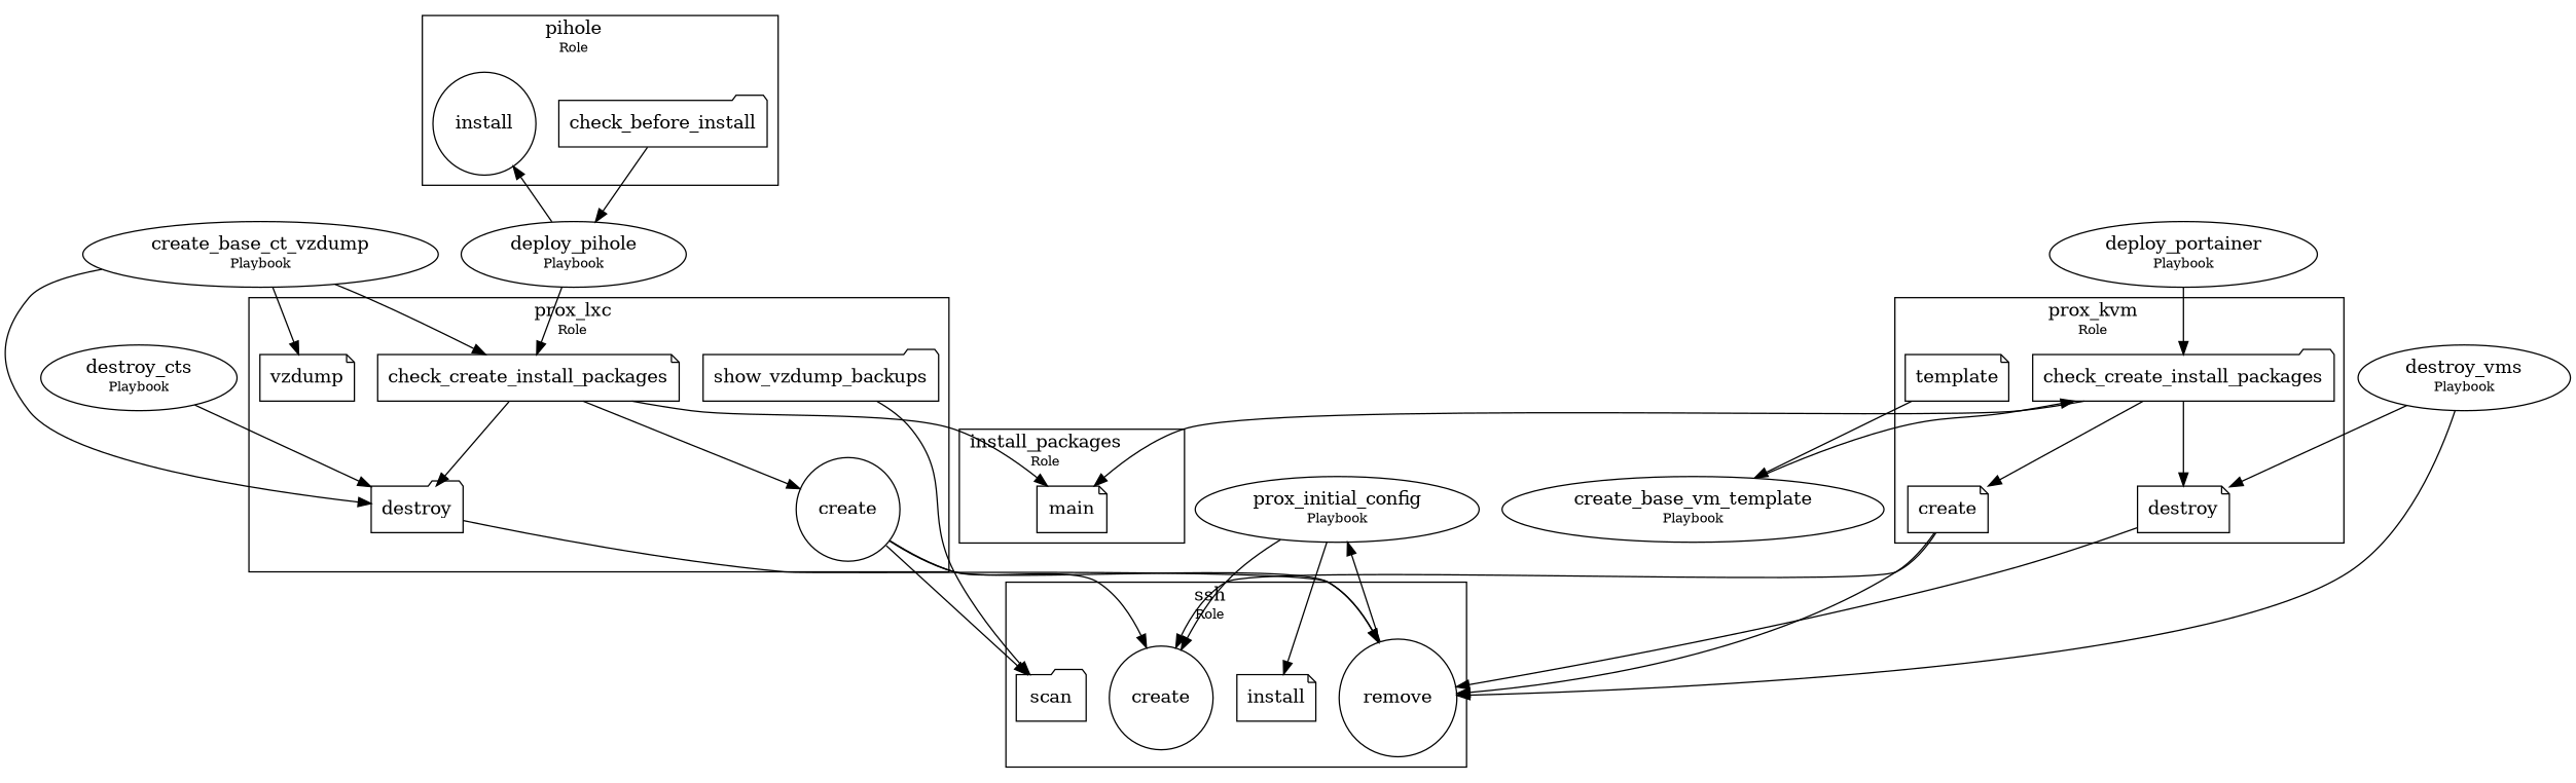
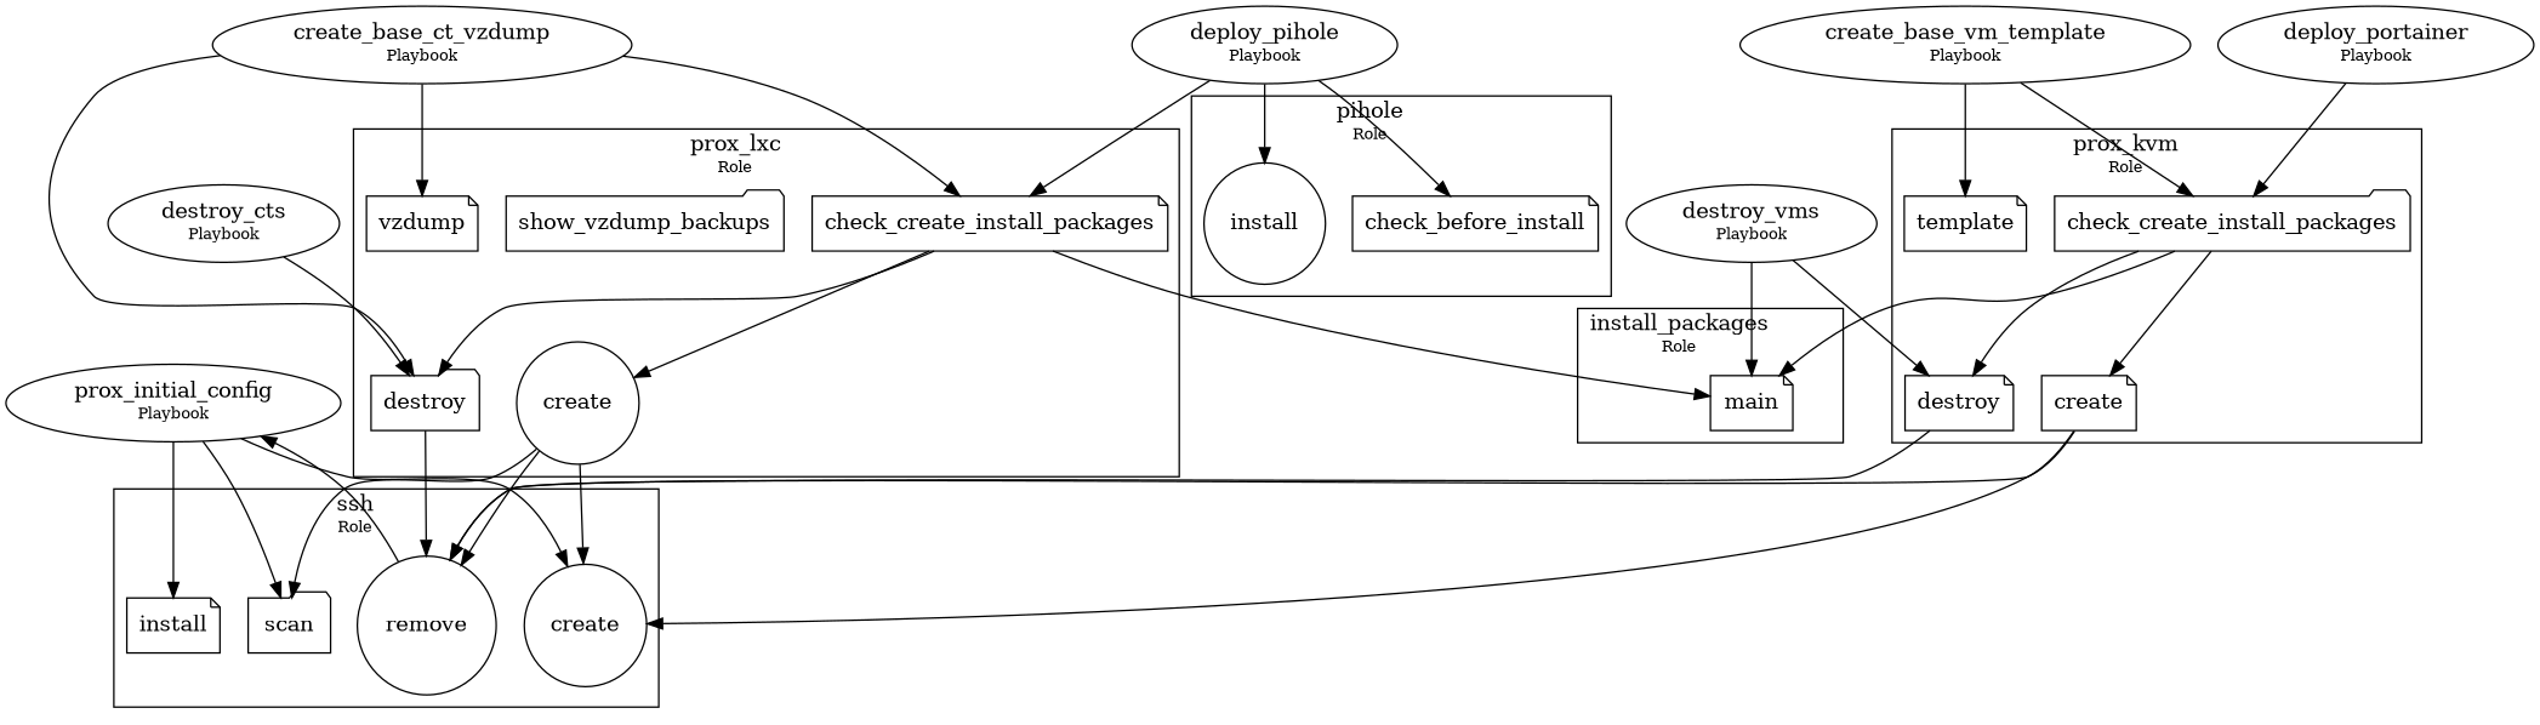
  digraph {
    forcelabels=true
    node [shape=note]
    n1 [label=main]
-   n2 [label=check_before_install shape=folder]
+   n2 [label=check_before_install]
    n3 [label=install shape=circle]
    n4 [label=check_create_install_packages shape=folder]
    n5 [label=create]
    n6 [label=destroy]
    n7 [label=template]
    n8 [label=check_create_install_packages]
    n9 [label=create shape=circle]
    n10 [label=destroy shape=folder]
    n11 [label=show_vzdump_backups shape=folder]
    n12 [label=vzdump]
    n13 [label=create shape=circle]
    n14 [label=install]
    n15 [label=remove shape=circle]
    n16 [label=scan shape=folder]
    n17 [label=< prox_initial_config <BR /> <FONT POINT-SIZE="10">Playbook</FONT> > shape=""]
    n18 [label=< create_base_ct_vzdump <BR /> <FONT POINT-SIZE="10">Playbook</FONT> > shape=""]
    n19 [label=< create_base_vm_template <BR /> <FONT POINT-SIZE="10">Playbook</FONT> > shape=""]
    n20 [label=< deploy_pihole <BR /> <FONT POINT-SIZE="10">Playbook</FONT> > shape=""]
    n21 [label=< deploy_portainer <BR /> <FONT POINT-SIZE="10">Playbook</FONT> > shape=""]
    n22 [label=< destroy_cts <BR /> <FONT POINT-SIZE="10">Playbook</FONT> > shape=""]
    n23 [label=< destroy_vms <BR /> <FONT POINT-SIZE="10">Playbook</FONT> > shape=""]
    subgraph cluster_1 {
      label=<install_packages         <BR /><FONT POINT-SIZE="10">Role</FONT>         >
      n1
    }
    subgraph cluster_2 {
      label=<pihole         <BR /><FONT POINT-SIZE="10">Role</FONT>         >
      n2
      n3
    }
    subgraph cluster_3 {
      label=<prox_kvm         <BR /><FONT POINT-SIZE="10">Role</FONT>         >
      n4
      n5
      n6
      n7
    }
    subgraph cluster_4 {
      label=<prox_lxc         <BR /><FONT POINT-SIZE="10">Role</FONT>         >
      n8
      n9
      n10
      n11
      n12
    }
    subgraph cluster_5 {
      label=<ssh         <BR /><FONT POINT-SIZE="10">Role</FONT>         >
      n13
      n14
      n15
      n16
    }
    n4 -> n1
    n4 -> n5
    n4 -> n6
    n5 -> n13
    n5 -> n15
    n6 -> n15
    n8 -> n1
    n8 -> n9
    n8 -> n10
    n9 -> n13
    n9 -> n15
    n9 -> n16
    n10 -> n15
    n15 -> n17
    n17 -> n13
    n17 -> n14
-   n11 -> n16
+   n17 -> n16
    n18 -> n8
    n18 -> n10
    n18 -> n12
    n19 -> n4
-   n7 -> n19
-   n2 -> n20
+   n19 -> n7
+   n20 -> n2
    n20 -> n3
    n20 -> n8
    n21 -> n4
    n22 -> n10
    n23 -> n6
-   n23 -> n15
+   n23 -> n1
  }
